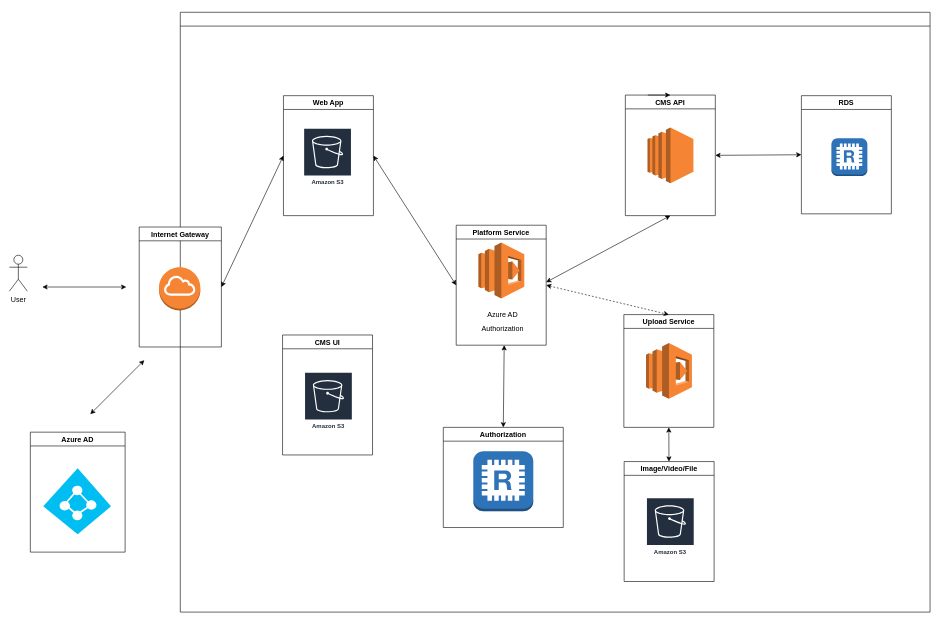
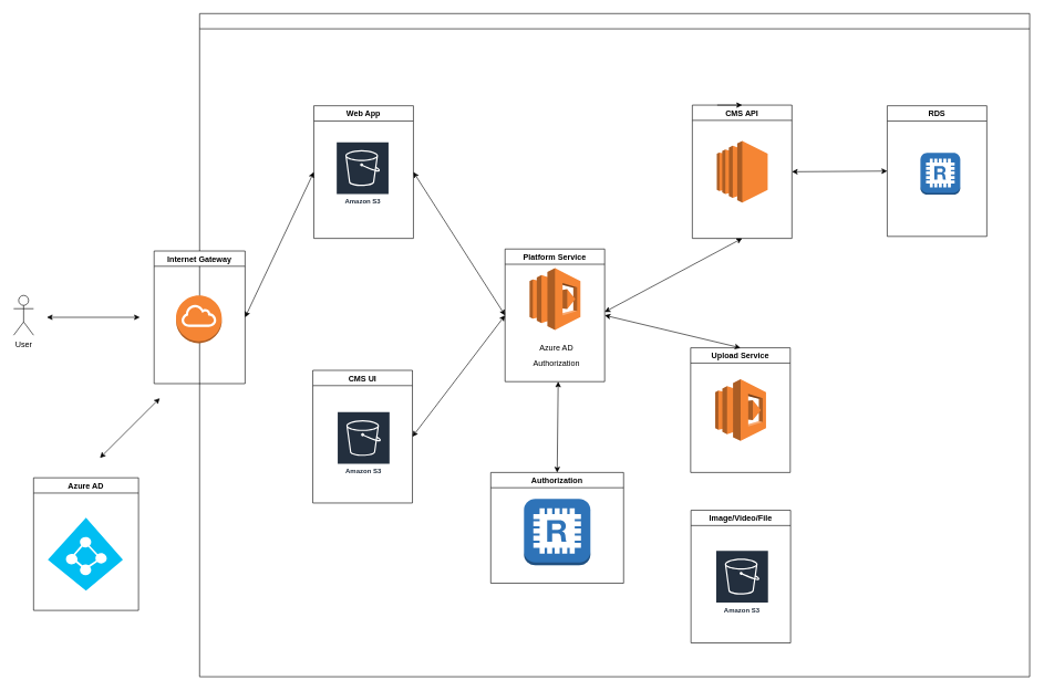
  <mxCell id="0" />
  <mxCell id="1" parent="0" />
  <mxCell id="2" value="" style="swimlane;" vertex="1" parent="1"><mxGeometry x="300" y="20" width="1250" height="1000" as="geometry" /></mxCell>
  <mxCell id="3" value="Web App" style="swimlane;" vertex="1" parent="2"><mxGeometry x="172" y="139" width="150" height="200" as="geometry" /></mxCell>
  <mxCell id="4" value="Amazon S3" style="outlineConnect=0;fontColor=#232F3E;gradientColor=none;strokeColor=#ffffff;fillColor=#232F3E;dashed=0;verticalLabelPosition=middle;verticalAlign=bottom;align=center;html=1;whiteSpace=wrap;fontSize=10;fontStyle=1;spacing=3;shape=mxgraph.aws4.productIcon;prIcon=mxgraph.aws4.s3;" vertex="1" parent="3"><mxGeometry x="33.5" y="54" width="80" height="100" as="geometry" /></mxCell>
  <mxCell id="5" value="CMS UI" style="swimlane;" vertex="1" parent="2"><mxGeometry x="170.5" y="538" width="150" height="200" as="geometry" /></mxCell>
  <mxCell id="6" value="Amazon S3" style="outlineConnect=0;fontColor=#232F3E;gradientColor=none;strokeColor=#ffffff;fillColor=#232F3E;dashed=0;verticalLabelPosition=middle;verticalAlign=bottom;align=center;html=1;whiteSpace=wrap;fontSize=10;fontStyle=1;spacing=3;shape=mxgraph.aws4.productIcon;prIcon=mxgraph.aws4.s3;" vertex="1" parent="5"><mxGeometry x="36.5" y="62" width="80" height="100" as="geometry" /></mxCell>
+ <mxCell id="7" value="" style="endArrow=classic;startArrow=classic;html=1;entryX=0;entryY=0.5;entryDx=0;entryDy=0;exitX=1;exitY=0.5;exitDx=0;exitDy=0;" edge="1" parent="2" source="5" target="8"><mxGeometry width="50" height="50" relative="1" as="geometry"><mxPoint x="284" y="706" as="sourcePoint" /><mxPoint x="420.333" y="706" as="targetPoint" /></mxGeometry></mxCell>
  <mxCell id="8" value="Platform Service" style="swimlane;startSize=23;" vertex="1" parent="2"><mxGeometry x="460" y="355" width="150" height="200" as="geometry" /></mxCell>
  <mxCell id="9" value="" style="outlineConnect=0;dashed=0;verticalLabelPosition=bottom;verticalAlign=top;align=center;html=1;shape=mxgraph.aws3.lambda;fillColor=#F58534;gradientColor=none;" vertex="1" parent="8"><mxGeometry x="37" y="29" width="76.5" height="93" as="geometry" /></mxCell>
  <mxCell id="10" value="Azure AD" style="text;html=1;strokeColor=none;fillColor=none;align=center;verticalAlign=middle;whiteSpace=wrap;rounded=0;" vertex="1" parent="8"><mxGeometry x="15" y="139" width="125" height="20" as="geometry" /></mxCell>
  <mxCell id="11" value="" style="endArrow=classic;startArrow=classic;html=1;exitX=0.5;exitY=0;exitDx=0;exitDy=0;" edge="1" parent="8" source="16"><mxGeometry width="50" height="50" relative="1" as="geometry"><mxPoint x="60" y="230" as="sourcePoint" /><mxPoint x="80" y="200" as="targetPoint" /></mxGeometry></mxCell>
  <mxCell id="12" value="Authorization" style="text;html=1;strokeColor=none;fillColor=none;align=center;verticalAlign=middle;whiteSpace=wrap;rounded=0;" vertex="1" parent="8"><mxGeometry x="15" y="163" width="125" height="20" as="geometry" /></mxCell>
  <mxCell id="13" value="" style="endArrow=classic;startArrow=classic;html=1;entryX=0;entryY=0.5;entryDx=0;entryDy=0;exitX=1;exitY=0.5;exitDx=0;exitDy=0;" edge="1" parent="2" source="3" target="8"><mxGeometry width="50" height="50" relative="1" as="geometry"><mxPoint x="290" y="220" as="sourcePoint" /><mxPoint x="410" y="220" as="targetPoint" /></mxGeometry></mxCell>
  <mxCell id="14" value="Image/Video/File" style="swimlane;" vertex="1" parent="2"><mxGeometry x="740" y="749" width="150" height="200" as="geometry" /></mxCell>
  <mxCell id="15" value="Amazon S3" style="outlineConnect=0;fontColor=#232F3E;gradientColor=none;strokeColor=#ffffff;fillColor=#232F3E;dashed=0;verticalLabelPosition=middle;verticalAlign=bottom;align=center;html=1;whiteSpace=wrap;fontSize=10;fontStyle=1;spacing=3;shape=mxgraph.aws4.productIcon;prIcon=mxgraph.aws4.s3;" vertex="1" parent="14"><mxGeometry x="37" y="60" width="80" height="100" as="geometry" /></mxCell>
  <mxCell id="16" value="Authorization" style="swimlane;" vertex="1" parent="2"><mxGeometry x="438.5" y="692" width="200" height="167" as="geometry" /></mxCell>
  <mxCell id="17" value="" style="outlineConnect=0;dashed=0;verticalLabelPosition=bottom;verticalAlign=top;align=center;html=1;shape=mxgraph.aws3.redis;fillColor=#2E73B8;gradientColor=none;" vertex="1" parent="16"><mxGeometry x="50" y="40" width="100" height="100" as="geometry" /></mxCell>
  <mxCell id="18" value="Upload Service" style="swimlane;" vertex="1" parent="2"><mxGeometry x="739.5" y="504" width="150" height="188" as="geometry" /></mxCell>
  <mxCell id="19" value="" style="outlineConnect=0;dashed=0;verticalLabelPosition=bottom;verticalAlign=top;align=center;html=1;shape=mxgraph.aws3.lambda;fillColor=#F58534;gradientColor=none;" vertex="1" parent="18"><mxGeometry x="37" y="47.5" width="76.5" height="93" as="geometry" /></mxCell>
- <mxCell id="20" value="" style="endArrow=classic;startArrow=classic;html=1;entryX=0.5;entryY=1;entryDx=0;entryDy=0;" edge="1" parent="2" source="14" target="18"><mxGeometry width="50" height="50" relative="1" as="geometry"><mxPoint x="-1000.5" y="825" as="sourcePoint" /><mxPoint x="-950.5" y="775" as="targetPoint" /></mxGeometry></mxCell>
- <mxCell id="21" value="" style="endArrow=classic;startArrow=classic;html=1;exitX=1;exitY=0.5;exitDx=0;exitDy=0;entryX=0.5;entryY=0;entryDx=0;entryDy=0;dashed=1;" edge="1" parent="2" source="8" target="18"><mxGeometry width="50" height="50" relative="1" as="geometry"><mxPoint x="-864.5" y="445" as="sourcePoint" /><mxPoint x="925" y="510" as="targetPoint" /><Array as="points" /></mxGeometry></mxCell>
+ <mxCell id="21" value="" style="endArrow=classic;startArrow=classic;html=1;exitX=1;exitY=0.5;exitDx=0;exitDy=0;entryX=0.5;entryY=0;entryDx=0;entryDy=0;" edge="1" parent="2" source="8" target="18"><mxGeometry width="50" height="50" relative="1" as="geometry"><mxPoint x="-864.5" y="445" as="sourcePoint" /><mxPoint x="925" y="510" as="targetPoint" /><Array as="points" /></mxGeometry></mxCell>
  <mxCell id="22" value="RDS" style="swimlane;" vertex="1" parent="2"><mxGeometry x="1035.5" y="139" width="150" height="197" as="geometry" /></mxCell>
  <mxCell id="23" value="" style="outlineConnect=0;dashed=0;verticalLabelPosition=bottom;verticalAlign=top;align=center;html=1;shape=mxgraph.aws3.redis;fillColor=#2E73B8;gradientColor=none;" vertex="1" parent="22"><mxGeometry x="50" y="71" width="60" height="63" as="geometry" /></mxCell>
  <mxCell id="24" value="CMS API" style="swimlane;" vertex="1" parent="2"><mxGeometry x="742" y="138" width="150" height="201" as="geometry" /></mxCell>
  <mxCell id="25" value="" style="outlineConnect=0;dashed=0;verticalLabelPosition=bottom;verticalAlign=top;align=center;html=1;shape=mxgraph.aws3.ec2;fillColor=#F58534;gradientColor=none;" vertex="1" parent="24"><mxGeometry x="37" y="54" width="76.5" height="93" as="geometry" /></mxCell>
  <mxCell id="26" style="edgeStyle=orthogonalEdgeStyle;rounded=0;orthogonalLoop=1;jettySize=auto;html=1;exitX=0.25;exitY=0;exitDx=0;exitDy=0;entryX=0.5;entryY=0;entryDx=0;entryDy=0;" edge="1" parent="2" source="24" target="24"><mxGeometry relative="1" as="geometry" /></mxCell>
  <mxCell id="27" value="" style="endArrow=classic;startArrow=classic;html=1;entryX=0;entryY=0.5;entryDx=0;entryDy=0;exitX=1;exitY=0.5;exitDx=0;exitDy=0;" edge="1" parent="2" source="24" target="22"><mxGeometry width="50" height="50" relative="1" as="geometry"><mxPoint x="620" y="460" as="sourcePoint" /><mxPoint x="827" y="349.333" as="targetPoint" /><Array as="points" /></mxGeometry></mxCell>
- <mxCell id="28" value="User" style="shape=umlActor;verticalLabelPosition=bottom;labelBackgroundColor=#ffffff;verticalAlign=top;html=1;outlineConnect=0;" vertex="1" parent="1"><mxGeometry x="15" y="425" width="30" height="60" as="geometry" /></mxCell>
+ <mxCell id="28" value="User" style="shape=umlActor;verticalLabelPosition=bottom;labelBackgroundColor=#ffffff;verticalAlign=top;html=1;outlineConnect=0;" vertex="1" parent="1"><mxGeometry x="20" y="445" width="30" height="60" as="geometry" /></mxCell>
  <mxCell id="29" value="Internet Gateway" style="swimlane;" vertex="1" parent="1"><mxGeometry x="231.5" y="378" width="137" height="200" as="geometry" /></mxCell>
  <mxCell id="30" value="" style="outlineConnect=0;dashed=0;verticalLabelPosition=bottom;verticalAlign=top;align=center;html=1;shape=mxgraph.aws3.internet_gateway;fillColor=#F58534;gradientColor=none;" vertex="1" parent="29"><mxGeometry x="33" y="67" width="69" height="72" as="geometry" /></mxCell>
  <mxCell id="31" value="Azure AD" style="swimlane;" vertex="1" parent="1"><mxGeometry x="50" y="720" width="158" height="200" as="geometry" /></mxCell>
  <mxCell id="32" value="" style="verticalLabelPosition=bottom;html=1;verticalAlign=top;align=center;strokeColor=none;fillColor=#00BEF2;shape=mxgraph.azure.azure_active_directory;" vertex="1" parent="31"><mxGeometry x="21.5" y="60" width="113" height="110" as="geometry" /></mxCell>
  <mxCell id="33" value="" style="endArrow=classic;startArrow=classic;html=1;" edge="1" parent="1"><mxGeometry width="50" height="50" relative="1" as="geometry"><mxPoint x="70" y="478" as="sourcePoint" /><mxPoint x="210" y="478" as="targetPoint" /></mxGeometry></mxCell>
  <mxCell id="34" value="" style="endArrow=classic;startArrow=classic;html=1;" edge="1" parent="1"><mxGeometry width="50" height="50" relative="1" as="geometry"><mxPoint x="150" y="690" as="sourcePoint" /><mxPoint x="240" y="600" as="targetPoint" /></mxGeometry></mxCell>
  <mxCell id="35" value="" style="endArrow=classic;startArrow=classic;html=1;exitX=0;exitY=0.5;exitDx=0;exitDy=0;entryX=1;entryY=0.5;entryDx=0;entryDy=0;" edge="1" parent="1" source="3" target="29"><mxGeometry width="50" height="50" relative="1" as="geometry"><mxPoint x="378.667" y="487.667" as="sourcePoint" /><mxPoint x="480.333" y="667.667" as="targetPoint" /><Array as="points" /></mxGeometry></mxCell>
  <mxCell id="36" value="" style="endArrow=classic;startArrow=classic;html=1;entryX=0.5;entryY=1;entryDx=0;entryDy=0;" edge="1" parent="1" target="24"><mxGeometry width="50" height="50" relative="1" as="geometry"><mxPoint x="910" y="470" as="sourcePoint" /><mxPoint x="1125.333" y="534.333" as="targetPoint" /><Array as="points" /></mxGeometry></mxCell>
